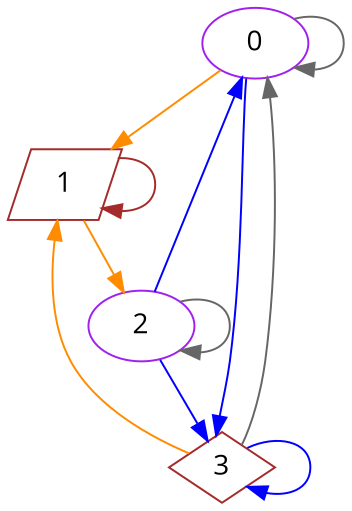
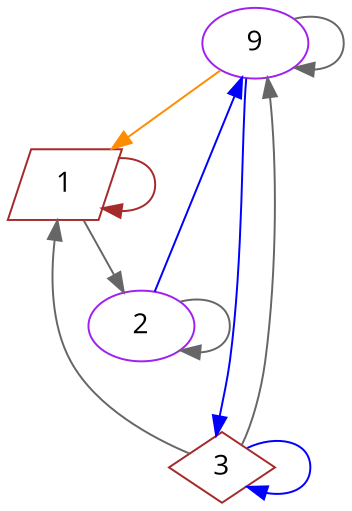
  digraph {
    fontname="Open Sans"
    node [color=purple fontname="Open Sans" shape=ellipse]
    edge [color=gray40 fontname="Open Sans"]
-   0
+   0 [label=9]
    1 [color=brown shape=parallelogram]
    3 [color=brown shape=diamond]
    2
    0 -> 0
    0 -> 1 [color=darkorange]
    0 -> 3 [color=blue]
    1 -> 1 [color=brown]
-   1 -> 2 [color=darkorange]
+   1 -> 2
    3 -> 0
-   3 -> 1 [color=darkorange]
+   3 -> 1
    3 -> 3 [color=blue]
    2 -> 0 [color=blue]
-   2 -> 3 [color=blue]
    2 -> 2
  }
